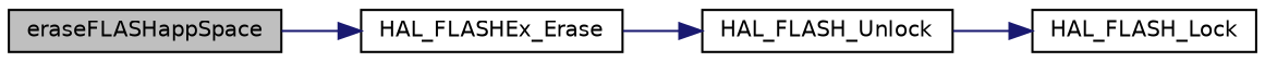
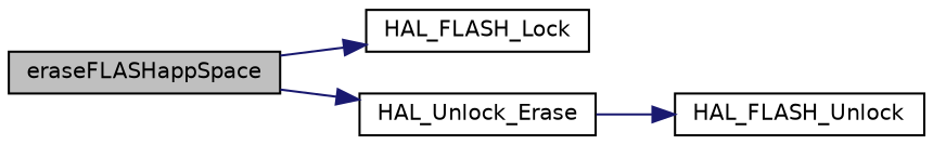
  digraph {
    rankdir=LR
    node [color=black fillcolor=white fontname=Helvetica fontsize=10 shape=record style=filled]
    edge [color=midnightblue fontname=Helvetica fontsize=10 labelfontname=Helvetica labelfontsize=10 style=solid]
    n1 [fillcolor=grey75 fontcolor=black height=0.2 label=eraseFLASHappSpace width=0.4]
    n2 [height=0.2 label=HAL_FLASH_Lock width=0.4]
-   n3 [height=0.2 label=HAL_FLASHEx_Erase width=0.4]
+   n3 [height=0.2 label=HAL_Unlock_Erase width=0.4]
    n4 [height=0.2 label=HAL_FLASH_Unlock width=0.4]
-   n4 -> n2
+   n1 -> n2
    n1 -> n3
    n3 -> n4
  }
